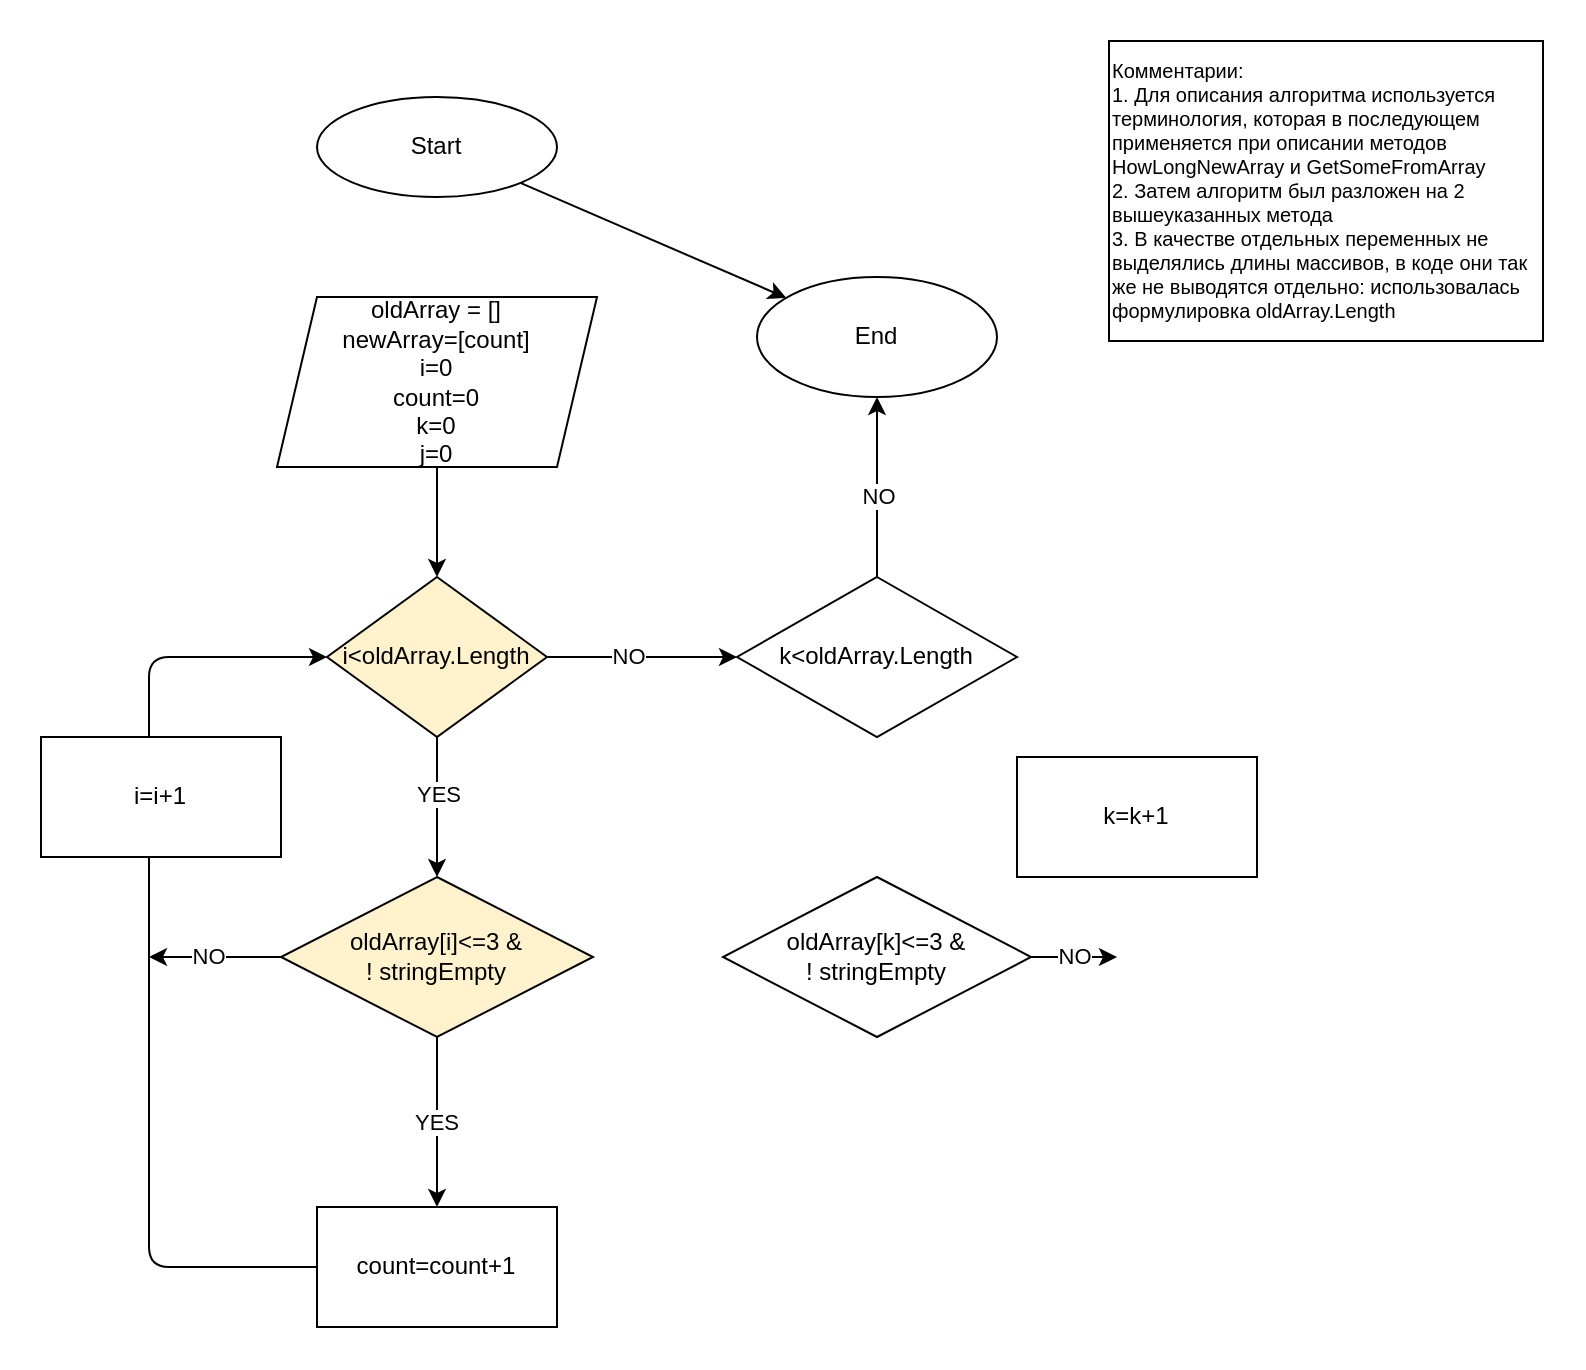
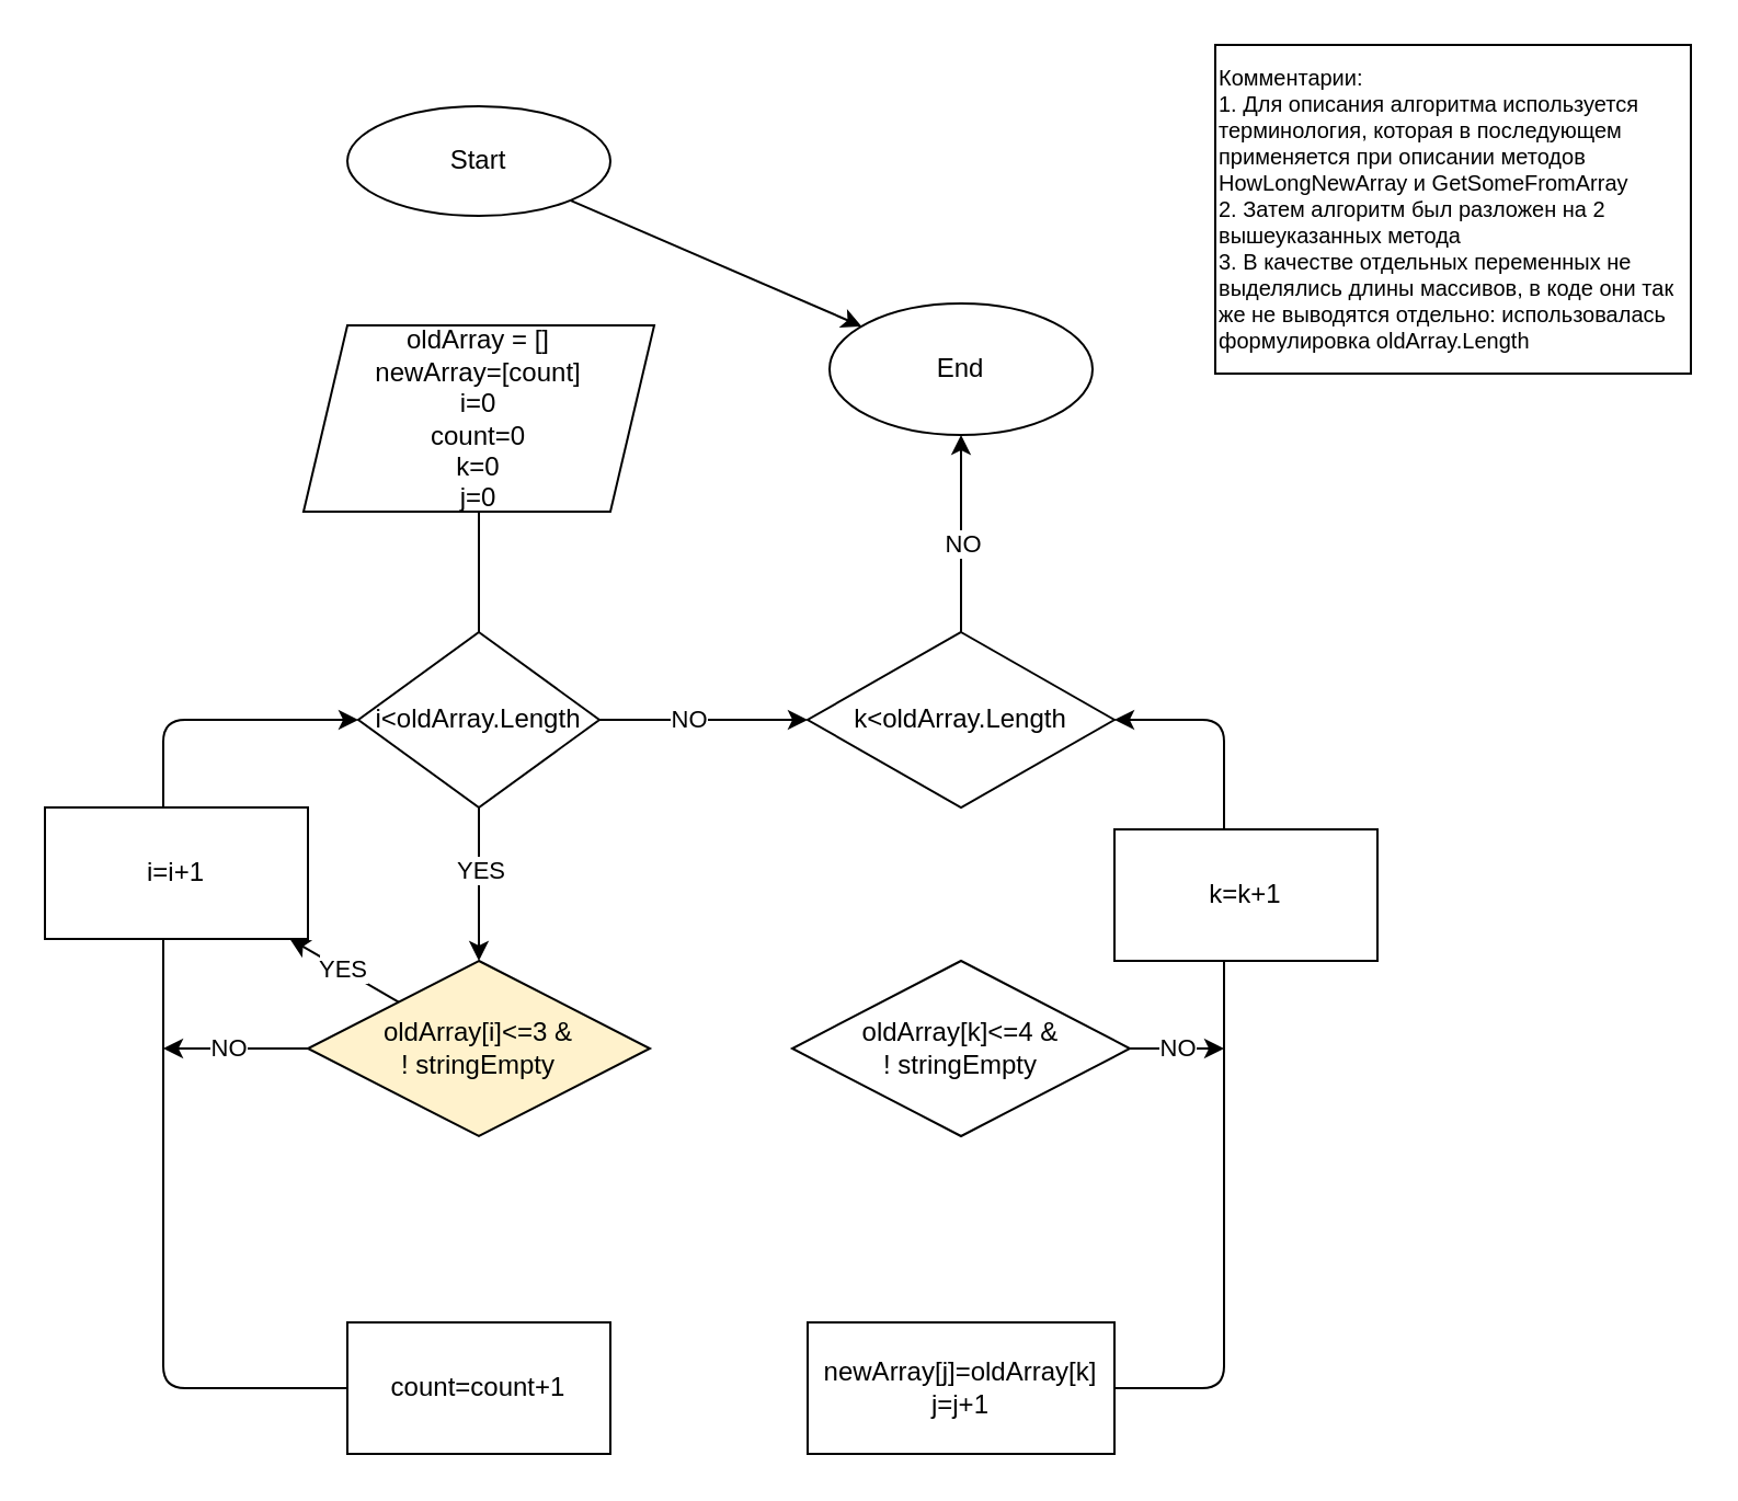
  <mxCell id="0" />
  <mxCell id="1" parent="0" />
  <mxCell id="2" value="" style="edgeStyle=none;html=1;" parent="1" source="3" target="27" edge="1"><mxGeometry relative="1" as="geometry" /></mxCell>
  <mxCell id="3" value="Start" style="ellipse;whiteSpace=wrap;html=1;" parent="1" vertex="1"><mxGeometry x="158" y="48" width="120" height="50" as="geometry" /></mxCell>
  <mxCell id="4" value="" style="edgeStyle=none;html=1;startArrow=none;" parent="1" source="21" target="12" edge="1"><mxGeometry relative="1" as="geometry" /></mxCell>
  <mxCell id="5" value="YES" style="edgeLabel;html=1;align=center;verticalAlign=middle;resizable=0;points=[];" parent="4" vertex="1" connectable="0"><mxGeometry x="-0.2" relative="1" as="geometry"><mxPoint as="offset" /></mxGeometry></mxCell>
  <mxCell id="6" value="oldArray = []&lt;br&gt;newArray=[count]&lt;br&gt;i=0&lt;br&gt;count=0&lt;br&gt;k=0&lt;br&gt;j=0" style="shape=parallelogram;perimeter=parallelogramPerimeter;whiteSpace=wrap;html=1;fixedSize=1;" parent="1" vertex="1"><mxGeometry x="138" y="148" width="160" height="85" as="geometry" /></mxCell>
- <mxCell id="7" value="YES" style="edgeStyle=none;html=1;" parent="1" source="12" target="14" edge="1"><mxGeometry relative="1" as="geometry" /></mxCell>
+ <mxCell id="7" value="YES" style="edgeStyle=none;html=1;" parent="1" source="12" target="26" edge="1"><mxGeometry relative="1" as="geometry" /></mxCell>
  <mxCell id="8" value="" style="edgeStyle=none;html=1;exitX=1;exitY=0.5;exitDx=0;exitDy=0;" parent="1" source="21" target="24" edge="1"><mxGeometry relative="1" as="geometry"><Array as="points"><mxPoint x="298" y="328" /><mxPoint x="318" y="328" /></Array></mxGeometry></mxCell>
  <mxCell id="9" value="NO" style="edgeLabel;html=1;align=center;verticalAlign=middle;resizable=0;points=[];" parent="8" vertex="1" connectable="0"><mxGeometry x="-0.167" y="1" relative="1" as="geometry"><mxPoint as="offset" /></mxGeometry></mxCell>
  <mxCell id="10" value="NO" style="edgeStyle=none;html=1;exitX=0;exitY=0.5;exitDx=0;exitDy=0;" parent="1" source="12" edge="1"><mxGeometry x="0.091" relative="1" as="geometry"><mxPoint x="74" y="478" as="targetPoint" /><mxPoint as="offset" /></mxGeometry></mxCell>
  <mxCell id="11" style="edgeStyle=none;html=1;exitX=1;exitY=0.5;exitDx=0;exitDy=0;fontSize=10;" edge="1" parent="1" source="12"><mxGeometry relative="1" as="geometry"><mxPoint x="258.222" y="477.778" as="targetPoint" /></mxGeometry></mxCell>
  <mxCell id="12" value="oldArray[i]&amp;lt;=3 &amp;amp; &lt;br&gt;! stringEmpty" style="rhombus;whiteSpace=wrap;html=1;fillColor=#fff2cc;" parent="1" vertex="1"><mxGeometry x="140" y="438" width="156" height="80" as="geometry" /></mxCell>
  <mxCell id="13" style="edgeStyle=none;html=1;exitX=0;exitY=0.5;exitDx=0;exitDy=0;entryX=0;entryY=0.5;entryDx=0;entryDy=0;" parent="1" source="14" target="21" edge="1"><mxGeometry relative="1" as="geometry"><mxPoint x="128" y="343" as="sourcePoint" /><mxPoint x="178" y="478" as="targetPoint" /><Array as="points"><mxPoint x="74" y="633" /><mxPoint x="74" y="560" /><mxPoint x="74" y="510" /><mxPoint x="74" y="328" /><mxPoint x="148" y="328" /></Array></mxGeometry></mxCell>
  <mxCell id="14" value="count=count+1&lt;br&gt;" style="whiteSpace=wrap;html=1;" parent="1" vertex="1"><mxGeometry x="158" y="603" width="120" height="60" as="geometry" /></mxCell>
  <mxCell id="15" value="NO" style="edgeStyle=none;html=1;exitX=1;exitY=0.5;exitDx=0;exitDy=0;" parent="1" source="16" edge="1"><mxGeometry relative="1" as="geometry"><mxPoint x="558" y="478" as="targetPoint" /></mxGeometry></mxCell>
- <mxCell id="16" value="oldArray[k]&amp;lt;=3 &amp;amp;&lt;br&gt;! stringEmpty" style="rhombus;whiteSpace=wrap;html=1;" parent="1" vertex="1"><mxGeometry x="361" y="438" width="154" height="80" as="geometry" /></mxCell>
+ <mxCell id="16" value="oldArray[k]&amp;lt;=4 &amp;amp;&lt;br&gt;! stringEmpty" style="rhombus;whiteSpace=wrap;html=1;" parent="1" vertex="1"><mxGeometry x="361" y="438" width="154" height="80" as="geometry" /></mxCell>
+ <mxCell id="17" style="edgeStyle=none;html=1;exitX=1;exitY=0.5;exitDx=0;exitDy=0;entryX=1;entryY=0.5;entryDx=0;entryDy=0;" parent="1" source="18" target="24" edge="1"><mxGeometry relative="1" as="geometry"><mxPoint x="528" y="503" as="targetPoint" /><Array as="points"><mxPoint x="558" y="633" /><mxPoint x="558" y="418" /><mxPoint x="558" y="328" /></Array></mxGeometry></mxCell>
+ <mxCell id="18" value="newArray[j]=oldArray[k]&lt;br&gt;j=j+1" style="whiteSpace=wrap;html=1;" parent="1" vertex="1"><mxGeometry x="368" y="603" width="140" height="60" as="geometry" /></mxCell>
  <mxCell id="19" style="edgeStyle=none;html=1;exitX=0.5;exitY=0;exitDx=0;exitDy=0;" edge="1" parent="1" source="21"><mxGeometry relative="1" as="geometry"><mxPoint x="218" y="288" as="targetPoint" /></mxGeometry></mxCell>
- <mxCell id="20" style="edgeStyle=none;html=1;exitX=0.5;exitY=1;exitDx=0;exitDy=0;entryX=0.5;entryY=0;entryDx=0;entryDy=0;" edge="1" parent="1" source="6" target="21"><mxGeometry relative="1" as="geometry"><mxPoint x="138" y="258" as="targetPoint" /><mxPoint x="218" y="258" as="sourcePoint" /></mxGeometry></mxCell>
- <mxCell id="21" value="i&amp;lt;oldArray.Length" style="rhombus;whiteSpace=wrap;html=1;fillColor=#fff2cc;" parent="1" vertex="1"><mxGeometry x="163" y="288" width="110" height="80" as="geometry" /></mxCell>
+ <mxCell id="20" style="edgeStyle=none;html=1;exitX=0.5;exitY=1;exitDx=0;exitDy=0;entryX=0.5;entryY=0;entryDx=0;entryDy=0;endArrow=none;" edge="1" parent="1" source="6" target="21"><mxGeometry relative="1" as="geometry"><mxPoint x="138" y="258" as="targetPoint" /><mxPoint x="218" y="258" as="sourcePoint" /></mxGeometry></mxCell>
+ <mxCell id="21" value="i&amp;lt;oldArray.Length" style="rhombus;whiteSpace=wrap;html=1;" parent="1" vertex="1"><mxGeometry x="163" y="288" width="110" height="80" as="geometry" /></mxCell>
  <mxCell id="22" value="" style="edgeStyle=none;html=1;" parent="1" source="24" edge="1"><mxGeometry relative="1" as="geometry"><mxPoint x="438" y="198" as="targetPoint" /></mxGeometry></mxCell>
  <mxCell id="23" value="NO" style="edgeLabel;html=1;align=center;verticalAlign=middle;resizable=0;points=[];" parent="22" vertex="1" connectable="0"><mxGeometry x="-0.093" relative="1" as="geometry"><mxPoint as="offset" /></mxGeometry></mxCell>
  <mxCell id="24" value="&lt;span&gt;k&amp;lt;oldArray.Length&lt;/span&gt;" style="rhombus;whiteSpace=wrap;html=1;" parent="1" vertex="1"><mxGeometry x="368" y="288" width="140" height="80" as="geometry" /></mxCell>
  <mxCell id="25" value="&lt;span&gt;k=k+1&lt;/span&gt;" style="rounded=0;whiteSpace=wrap;html=1;" parent="1" vertex="1"><mxGeometry x="508" y="378" width="120" height="60" as="geometry" /></mxCell>
  <mxCell id="26" value="&lt;span&gt;i=i+1&lt;/span&gt;" style="rounded=0;whiteSpace=wrap;html=1;" parent="1" vertex="1"><mxGeometry x="20" y="368" width="120" height="60" as="geometry" /></mxCell>
  <mxCell id="27" value="End" style="ellipse;whiteSpace=wrap;html=1;" parent="1" vertex="1"><mxGeometry x="378" y="138" width="120" height="60" as="geometry" /></mxCell>
  <mxCell id="28" value="&lt;div&gt;&lt;span&gt;Комментарии:&lt;/span&gt;&lt;/div&gt;&lt;div&gt;&lt;span&gt;1. Для описания алгоритма используется терминология, которая в последующем применяется при описании методов HowLongNewArray и GetSomeFromArray&lt;/span&gt;&lt;/div&gt;&lt;div&gt;&lt;span&gt;2. Затем алгоритм был разложен на 2 вышеуказанных метода&lt;/span&gt;&lt;/div&gt;&lt;div&gt;&lt;span&gt;3. В качестве отдельных переменных не выделялись длины массивов, в коде они так же не выводятся отдельно: использовалась формулировка oldArray.Length&lt;/span&gt;&lt;/div&gt;" style="rounded=0;whiteSpace=wrap;html=1;fontSize=10;align=left;" vertex="1" parent="1"><mxGeometry x="554" y="20" width="217" height="150" as="geometry" /></mxCell>
